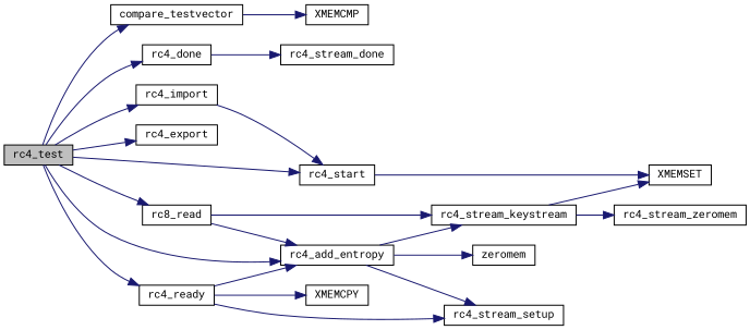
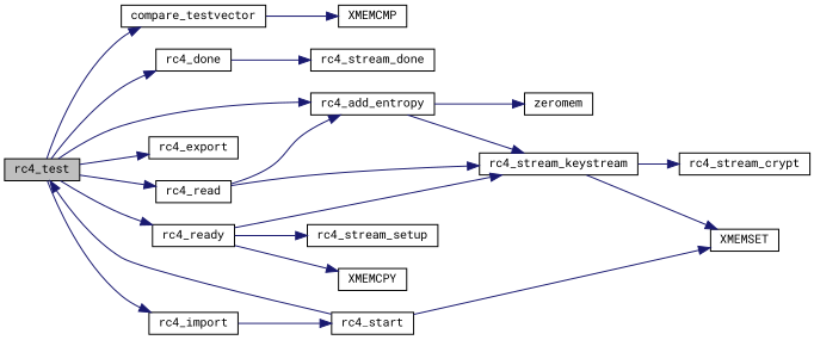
  digraph {
    fontname="Roboto Mono"
    rankdir=LR
    node [color=black fillcolor=white fontname="Roboto Mono" fontsize=10 shape=record style=filled]
    edge [color=midnightblue fontname="Roboto Mono" fontsize=10 labelfontname=Helvetica labelfontsize=10 style=solid]
    n1 [fillcolor=grey75 fontcolor=black height=0.2 label=rc4_test width=0.4]
    n2 [height=0.2 label=compare_testvector width=0.4]
    n3 [height=0.2 label=rc4_add_entropy width=0.4]
    n4 [height=0.2 label=rc4_done width=0.4]
    n5 [height=0.2 label=rc4_export width=0.4]
    n6 [height=0.2 label=rc4_import width=0.4]
    n7 [height=0.2 label=rc4_start width=0.4]
-   n8 [height=0.2 label=rc8_read width=0.4]
+   n8 [height=0.2 label=rc4_read width=0.4]
    n9 [height=0.2 label=rc4_ready width=0.4]
    n10 [height=0.2 label=XMEMCMP width=0.4]
    n11 [height=0.2 label=rc4_stream_keystream width=0.4]
    n12 [height=0.2 label=rc4_stream_setup width=0.4]
    n13 [height=0.2 label=zeromem width=0.4]
    n14 [height=0.2 label=rc4_stream_done width=0.4]
    n15 [height=0.2 label=XMEMSET width=0.4]
    n16 [height=0.2 label=XMEMCPY width=0.4]
-   n17 [height=0.2 label=rc4_stream_zeromem width=0.4]
+   n17 [height=0.2 label=rc4_stream_crypt width=0.4]
    n1 -> n2
    n1 -> n3
    n1 -> n4
    n1 -> n5
    n1 -> n6
-   n1 -> n7
+   n7 -> n1
    n1 -> n8
    n1 -> n9
    n2 -> n10
    n3 -> n11
-   n3 -> n12
    n3 -> n13
    n4 -> n14
    n6 -> n7
    n7 -> n15
    n8 -> n3
    n8 -> n11
-   n9 -> n3
+   n9 -> n11
    n9 -> n12
    n9 -> n16
    n11 -> n15
    n11 -> n17
  }
